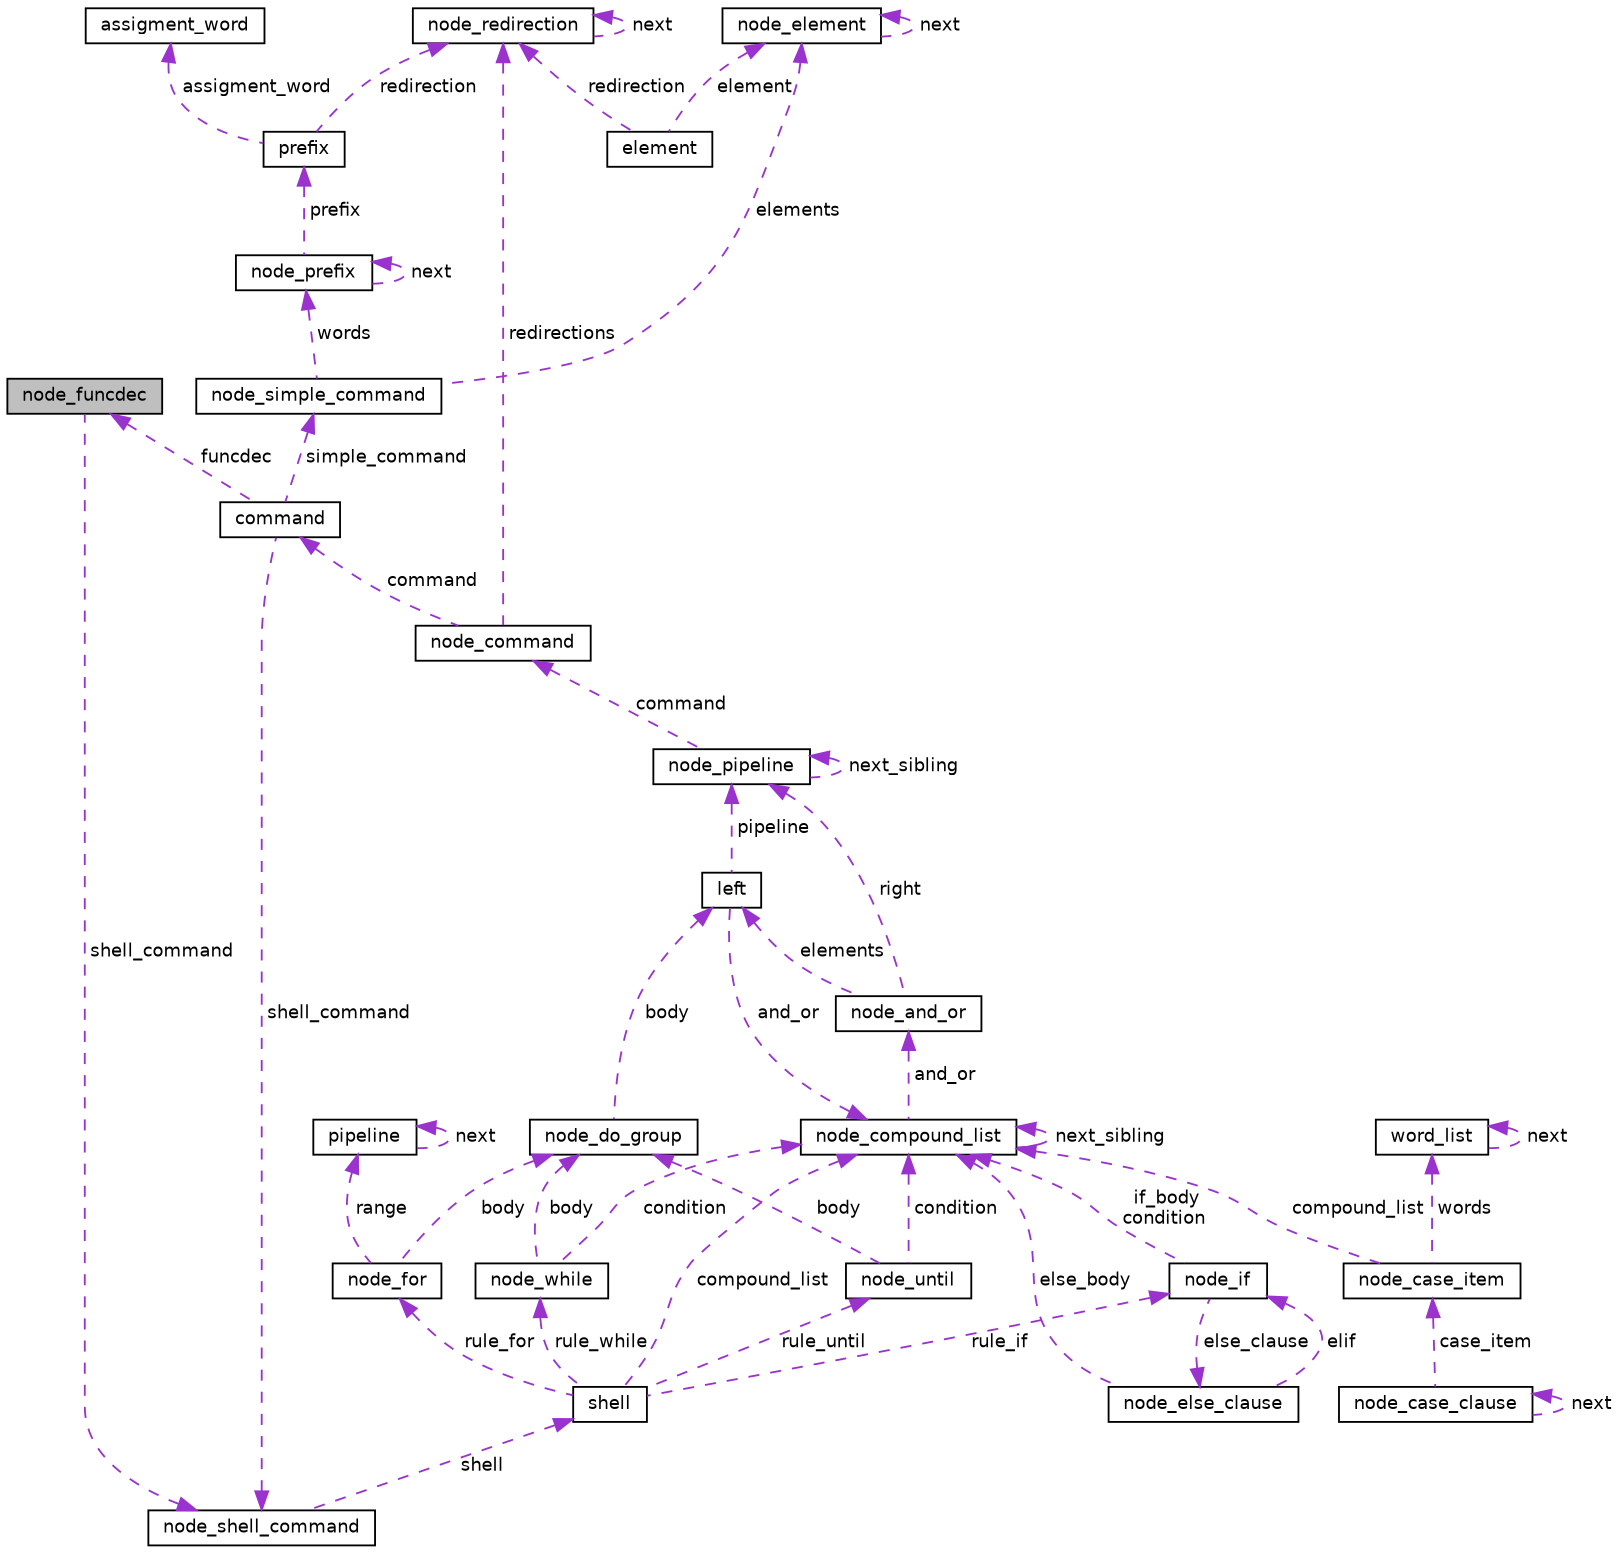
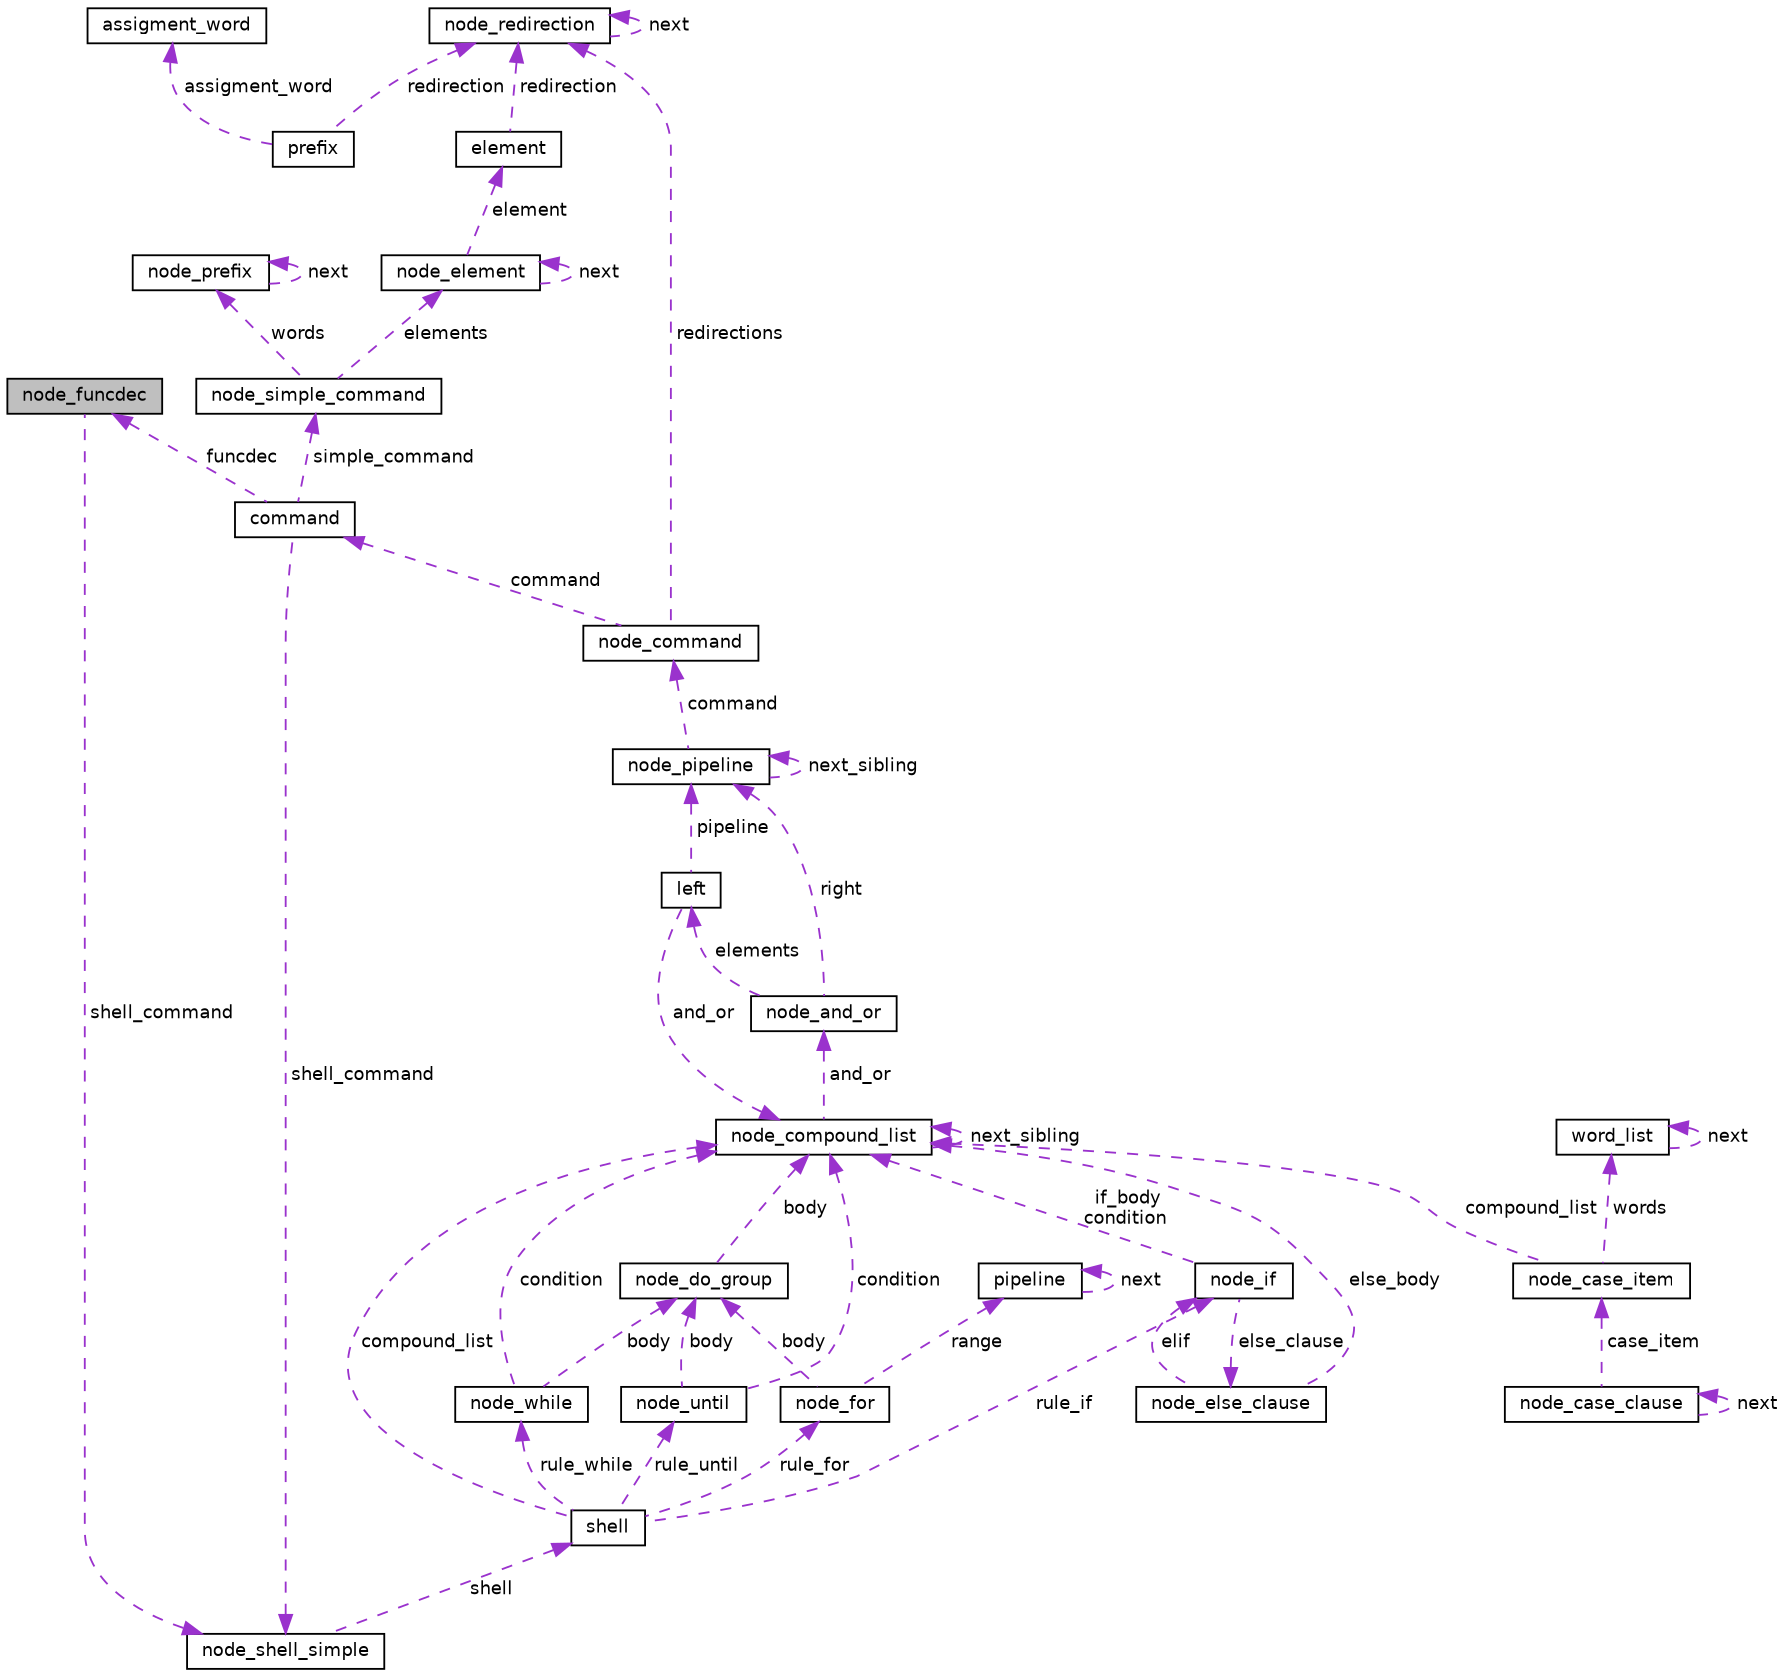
  digraph {
    node [color=black fillcolor=white fontname=Helvetica fontsize=10 shape=record style=filled]
    edge [color=darkorchid3 dir=back fontname=Helvetica fontsize=10 labelfontname=Helvetica labelfontsize=10 style=dashed]
    n1 [fillcolor=grey75 fontcolor=black height=0.2 label=node_funcdec width=0.4]
    n2 [height=0.2 label=command width=0.4]
    n3 [height=0.2 label=node_command width=0.4]
-   n4 [height=0.2 label=node_shell_command width=0.4]
+   n4 [height=0.2 label=node_shell_simple width=0.4]
    n5 [height=0.2 label=shell width=0.4]
    n6 [height=0.2 label=node_if width=0.4]
    n7 [height=0.2 label=node_else_clause width=0.4]
    n8 [height=0.2 label=node_compound_list width=0.4]
    n9 [height=0.2 label=node_until width=0.4]
    n10 [height=0.2 label=node_do_group width=0.4]
    n11 [height=0.2 label=node_while width=0.4]
    n12 [height=0.2 label=node_case_item width=0.4]
    n13 [height=0.2 label=left width=0.4]
    n14 [height=0.2 label=node_for width=0.4]
    n15 [height=0.2 label=node_case_clause width=0.4]
    n16 [height=0.2 label=node_and_or width=0.4]
    n17 [height=0.2 label=node_pipeline width=0.4]
    n18 [height=0.2 label=node_redirection width=0.4]
    n19 [height=0.2 label=element width=0.4]
    n20 [height=0.2 label=prefix width=0.4]
    n21 [height=0.2 label=node_element width=0.4]
    n22 [height=0.2 label=node_prefix width=0.4]
    n23 [height=0.2 label=node_simple_command width=0.4]
    n24 [height=0.2 label=assigment_word width=0.4]
    n25 [height=0.2 label=pipeline width=0.4]
    n26 [height=0.2 label=word_list width=0.4]
    n1 -> n2 [label=" funcdec"]
    n2 -> n3 [label=" command"]
    n3 -> n17 [label=" command"]
    n4 -> n1 [label=" shell_command"]
    n4 -> n2 [label=" shell_command"]
    n5 -> n4 [label=" shell"]
    n6 -> n5 [label=" rule_if"]
    n6 -> n7 [label=" elif"]
    n7 -> n6 [label=" else_clause"]
    n8 -> n5 [label=" compound_list"]
    n8 -> n6 [label=" if_body\ncondition"]
    n8 -> n7 [label=" else_body"]
    n8 -> n8 [label=" next_sibling"]
    n8 -> n9 [label=" condition"]
-   n13 -> n10 [label=" body"]
+   n8 -> n10 [label=" body"]
    n8 -> n11 [label=" condition"]
    n8 -> n12 [label=" compound_list"]
    n8 -> n13 [label=" and_or"]
    n9 -> n5 [label=" rule_until"]
    n10 -> n9 [label=" body"]
    n10 -> n11 [label=" body"]
    n10 -> n14 [label=" body"]
    n11 -> n5 [label=" rule_while"]
    n12 -> n15 [label=" case_item"]
    n13 -> n16 [label=" elements"]
    n14 -> n5 [label=" rule_for"]
    n15 -> n15 [label=" next"]
    n16 -> n8 [label=" and_or"]
    n17 -> n13 [label=" pipeline"]
    n17 -> n16 [label=" right"]
    n17 -> n17 [label=" next_sibling"]
    n18 -> n3 [label=" redirections"]
    n18 -> n18 [label=" next"]
    n18 -> n19 [label=" redirection"]
    n18 -> n20 [label=" redirection"]
-   n21 -> n19 [label=" element"]
-   n20 -> n22 [label=" prefix"]
+   n19 -> n21 [label=" element"]
    n21 -> n21 [label=" next"]
    n21 -> n23 [label=" elements"]
    n22 -> n22 [label=" next"]
    n22 -> n23 [label=" words"]
    n23 -> n2 [label=" simple_command"]
    n24 -> n20 [label=" assigment_word"]
    n25 -> n14 [label=" range"]
    n25 -> n25 [label=" next"]
    n26 -> n12 [label=" words"]
    n26 -> n26 [label=" next"]
  }
